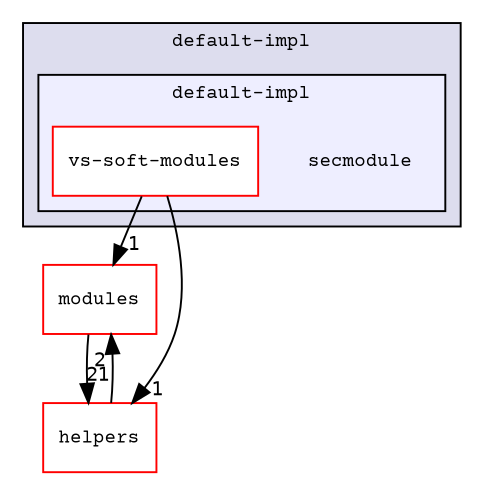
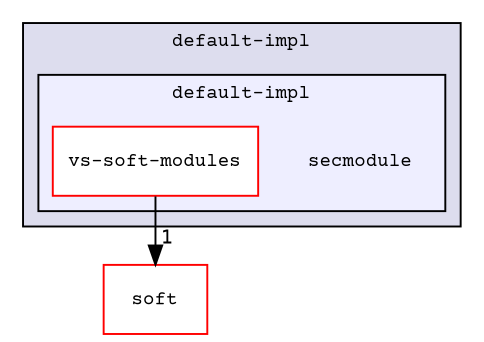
  digraph {
    compound=true
    fontname="Courier Prime"
    node [fontname="Courier Prime" fontsize=10 shape=box color=red fillcolor=white style=filled]
    edge [fontname="Courier Prime" headlabel=1 labeldistance=1.5 labelfontname=Helvetica labelfontsize=10]
    n1 [label=secmodule shape=plaintext color="" fillcolor="" style=""]
    n2 [label="vs-soft-modules"]
-   n3 [label=modules]
-   n4 [label=helpers]
+   n4 [label=soft]
    subgraph cluster_1 {
      bgcolor="#ddddee"
      fontsize=10
      label="default-impl"
      pencolor=black
      subgraph cluster_2 {
        bgcolor="#eeeeff"
        fontsize=10
        label="default-impl"
        pencolor=black
        n1
        n2
      }
    }
-   n2 -> n3
    n2 -> n4
-   n3 -> n4 [headlabel=21]
-   n4 -> n3 [headlabel=2]
  }
